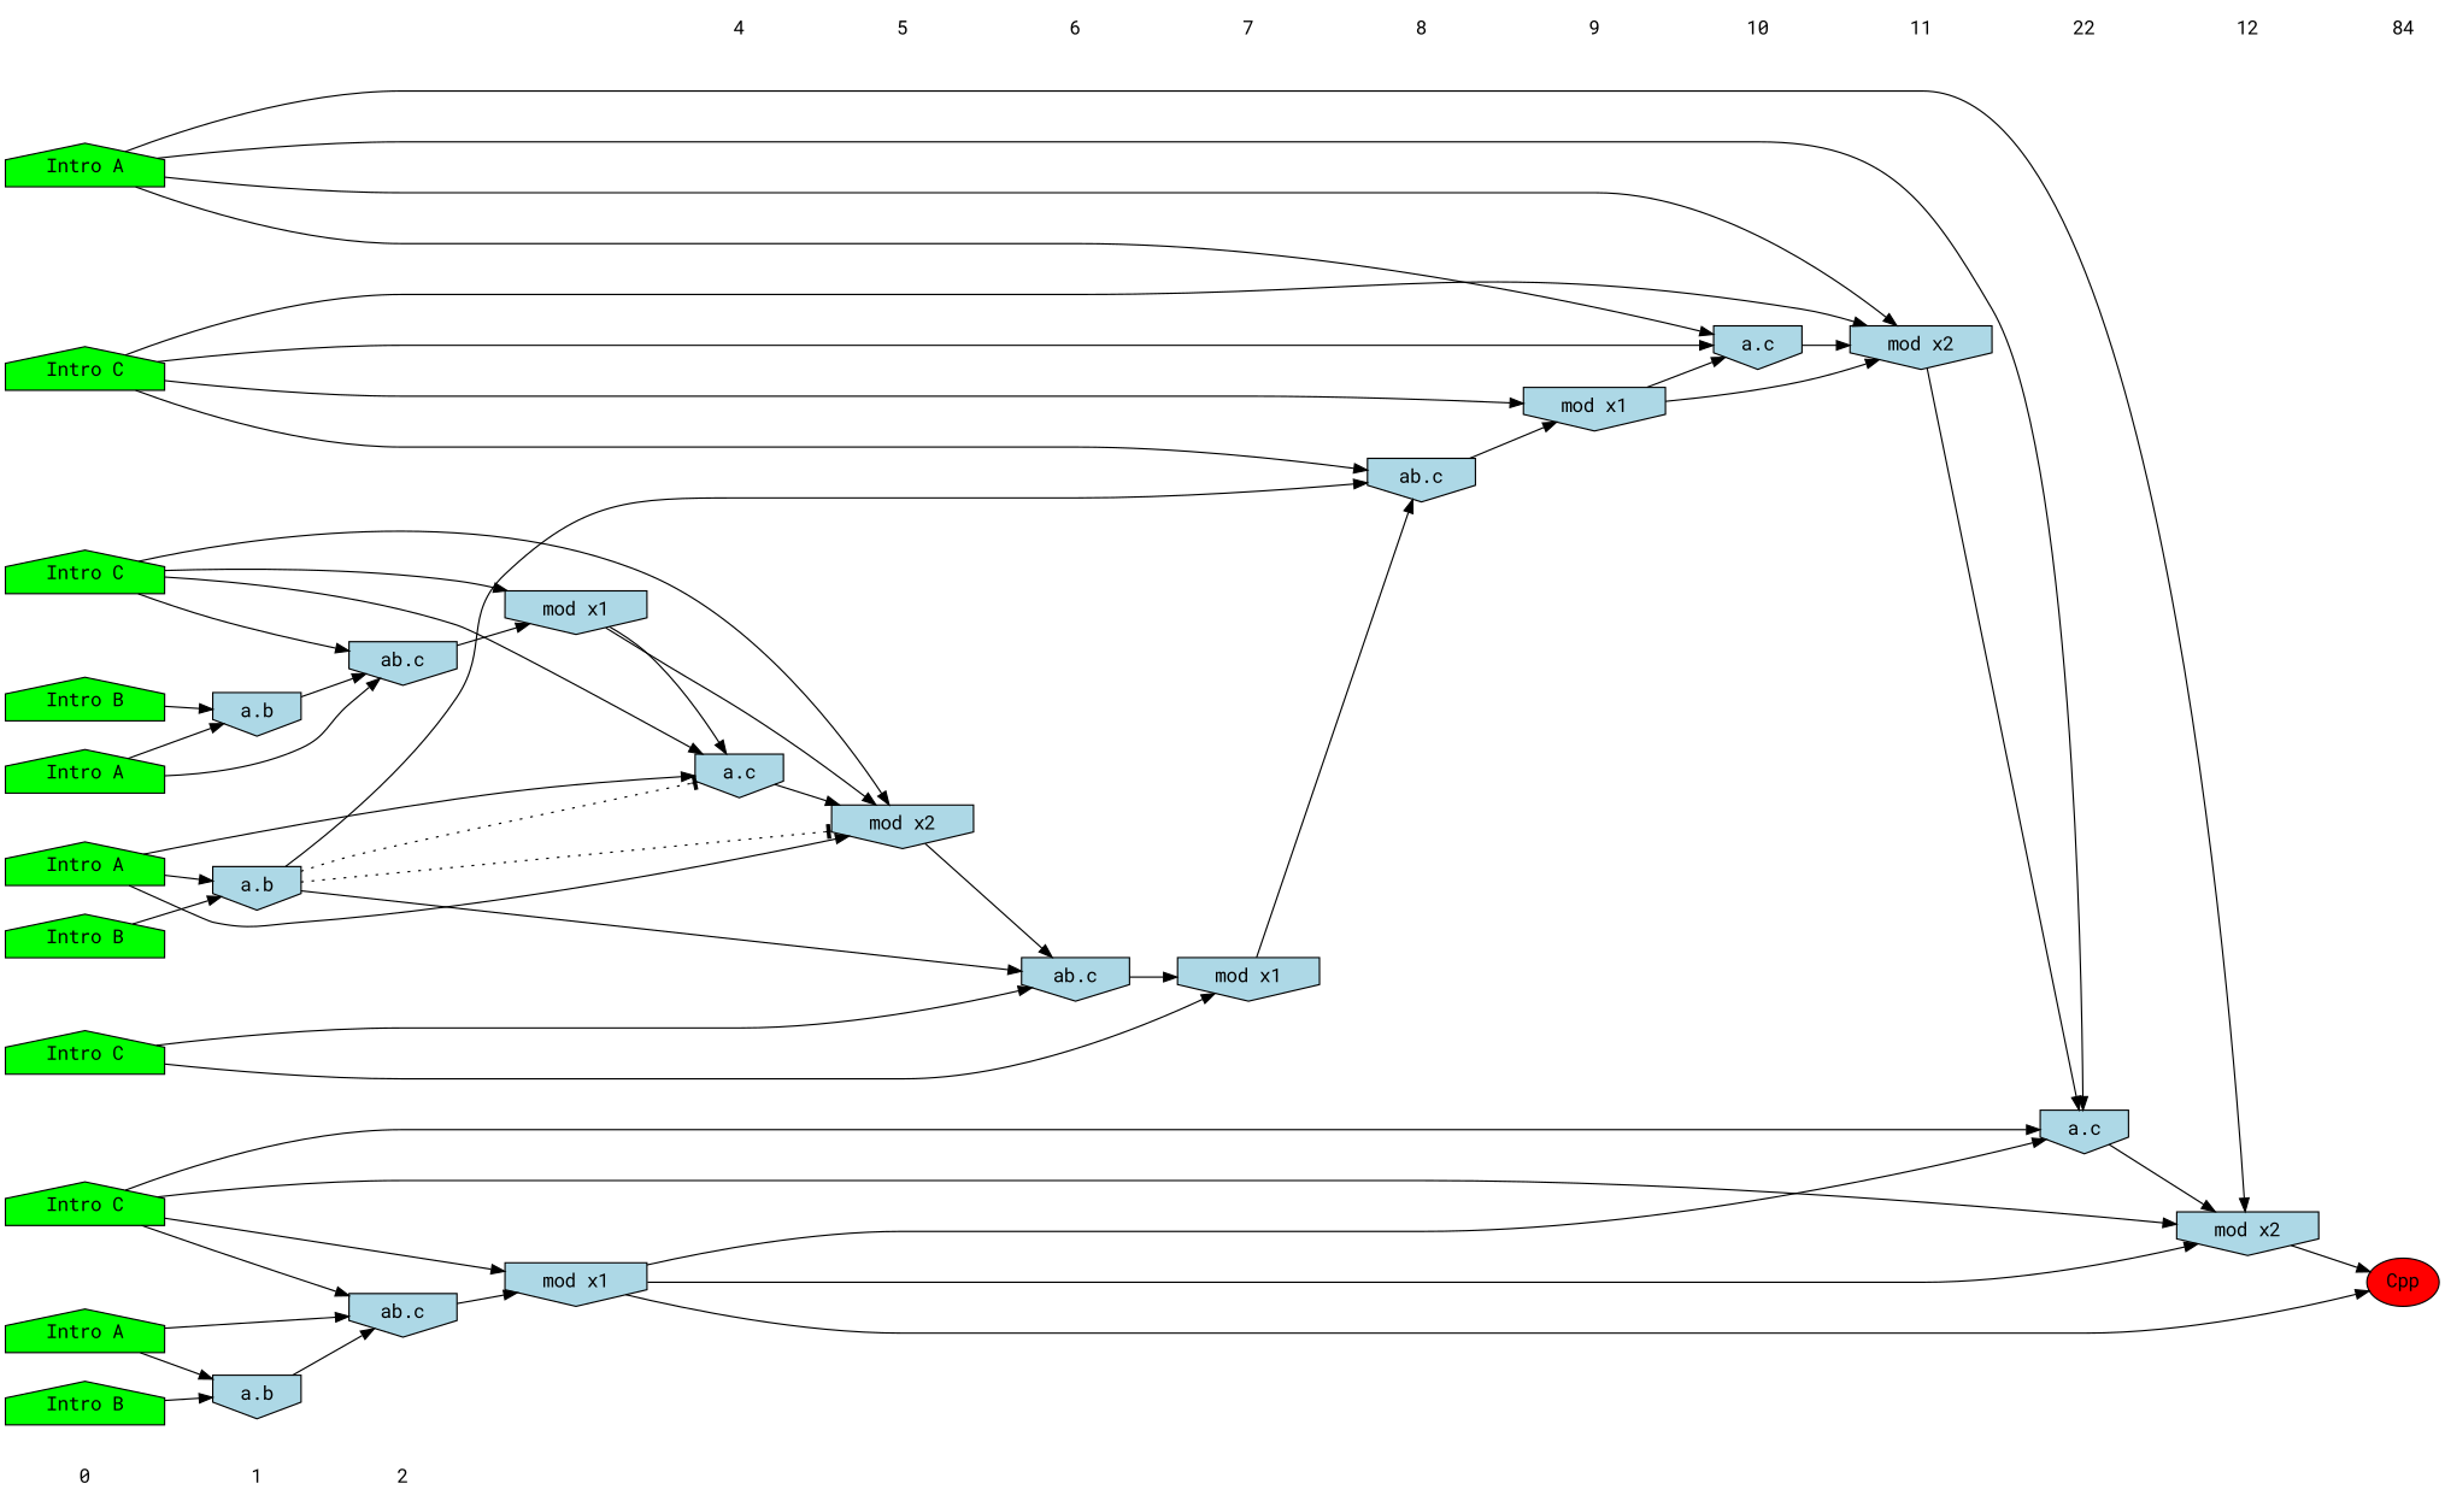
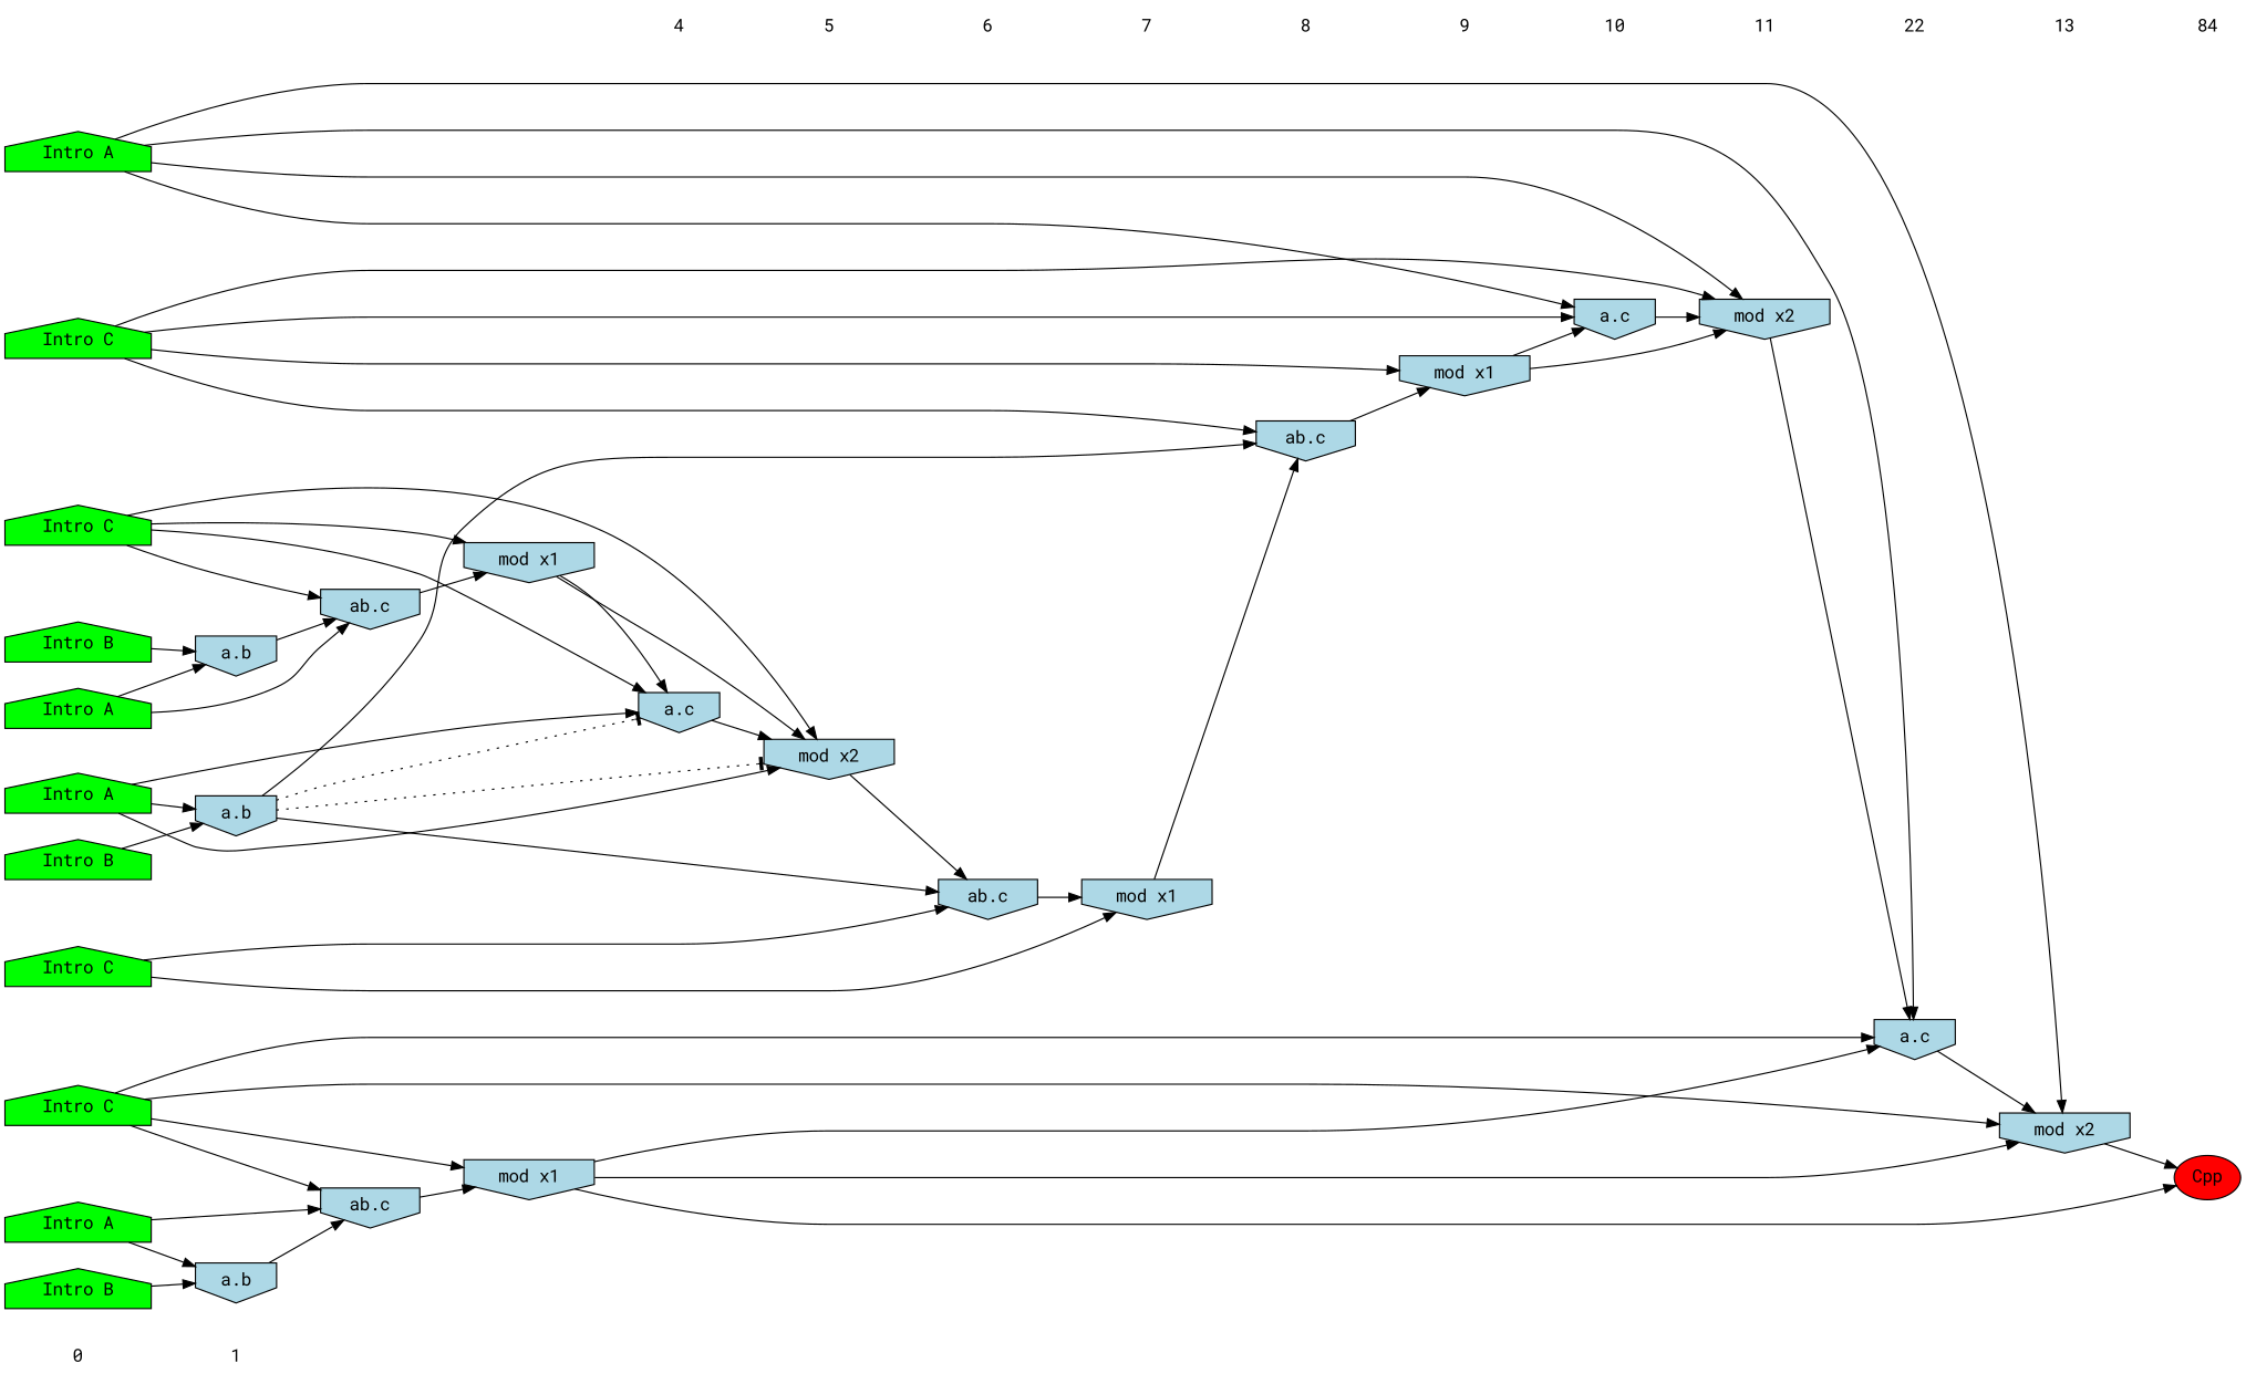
  digraph {
    fontname="Roboto Mono"
    rankdir=LR
    ranksep=.5
    node [fontname="Roboto Mono" shape=invhouse fillcolor=lightblue style=filled]
    edge [fontname="Roboto Mono"]
    0 [shape=plaintext fillcolor="" style=""]
    n2 [fillcolor=green label="Intro A" shape=house]
    n3 [fillcolor=green label="Intro A" shape=house]
    n4 [fillcolor=green label="Intro B" shape=house]
    n5 [fillcolor=green label="Intro B" shape=house]
    n6 [fillcolor=green label="Intro A" shape=house]
    n7 [fillcolor=green label="Intro B" shape=house]
    n8 [fillcolor=green label="Intro A" shape=house]
    n9 [fillcolor=green label="Intro C" shape=house]
    n10 [fillcolor=green label="Intro C" shape=house]
    n11 [fillcolor=green label="Intro C" shape=house]
    n12 [fillcolor=green label="Intro C" shape=house]
    1 [shape=plaintext fillcolor="" style=""]
    n14 [label="a.b"]
    n15 [label="a.b"]
    n16 [label="a.b"]
-   2 [shape=plaintext fillcolor="" style=""]
    n18 [label="ab.c"]
    n19 [label="ab.c"]
    n20 [label="mod x1"]
    n21 [label="mod x1"]
    4 [shape=plaintext fillcolor="" style=""]
    n23 [label="a.c"]
    5 [shape=plaintext fillcolor="" style=""]
    n25 [label="mod x2"]
    6 [shape=plaintext fillcolor="" style=""]
    n27 [label="ab.c"]
    7 [shape=plaintext fillcolor="" style=""]
    n29 [label="mod x1"]
    8 [shape=plaintext fillcolor="" style=""]
    n31 [label="ab.c"]
    9 [shape=plaintext fillcolor="" style=""]
    n33 [label="mod x1"]
    10 [shape=plaintext fillcolor="" style=""]
    n35 [label="a.c"]
    11 [shape=plaintext fillcolor="" style=""]
    n37 [label="mod x2"]
    n38 [label=22 shape=plaintext fillcolor="" style=""]
    n39 [label="a.c"]
-   13 [shape=plaintext label=12 fillcolor="" style=""]
+   13 [shape=plaintext fillcolor="" style=""]
    n41 [label="mod x2"]
    n42 [label=84 shape=plaintext fillcolor="" style=""]
    n43 [fillcolor=red label=Cpp shape=""]
    subgraph sub_1 {
      rank=same
      0
      n2
      n3
      n4
      n5
      n6
      n7
      n8
      n9
      n10
      n11
      n12
    }
    subgraph sub_2 {
      rank=same
      1
      n14
      n15
      n16
    }
    subgraph sub_3 {
      rank=same
-     2
      n18
      n19
    }
    subgraph sub_4 {
      rank=same
      n20
      n21
    }
    subgraph sub_5 {
      rank=same
      4
      n23
    }
    subgraph sub_6 {
      rank=same
      5
      n25
    }
    subgraph sub_7 {
      rank=same
      6
      n27
    }
    subgraph sub_8 {
      rank=same
      7
      n29
    }
    subgraph sub_9 {
      rank=same
      8
      n31
    }
    subgraph sub_10 {
      rank=same
      9
      n33
    }
    subgraph sub_11 {
      rank=same
      10
      n35
    }
    subgraph sub_12 {
      rank=same
      11
      n37
    }
    subgraph sub_13 {
      rank=same
      n38
      n39
    }
    subgraph sub_14 {
      rank=same
      13
      n41
    }
    subgraph sub_15 {
      rank=same
      n42
      n43
    }
    0 -> 1 [style=invis]
    n2 -> n14
    n2 -> n18
    n3 -> n16
    n3 -> n19
    n4 -> n14
    n5 -> n15
    n6 -> n35
    n6 -> n37
    n6 -> n39
    n6 -> n41
    n7 -> n16
    n8 -> n15
    n8 -> n23
    n8 -> n25
    n9 -> n27
    n9 -> n29
    n10 -> n19
    n10 -> n21
    n10 -> n39
    n10 -> n41
    n11 -> n31
    n11 -> n33
    n11 -> n35
    n11 -> n37
    n12 -> n18
    n12 -> n20
    n12 -> n23
    n12 -> n25
-   1 -> 2 [style=invis]
    n14 -> n18
    n15 -> n23 [arrowhead=tee style=dotted]
    n15 -> n25 [arrowhead=tee style=dotted]
    n15 -> n27
    n15 -> n31
    n16 -> n19
    n18 -> n20
    n19 -> n21
    n20 -> n23
    n20 -> n25
    n21 -> n39
    n21 -> n41
    n21 -> n43
    4 -> 5 [style=invis]
    n23 -> n25
    5 -> 6 [style=invis]
    n25 -> n27
    6 -> 7 [style=invis]
    n27 -> n29
    7 -> 8 [style=invis]
    n29 -> n31
    8 -> 9 [style=invis]
    n31 -> n33
    9 -> 10 [style=invis]
    n33 -> n35
    n33 -> n37
    10 -> 11 [style=invis]
    n35 -> n37
    11 -> n38 [style=invis]
    n37 -> n39
    n38 -> 13 [style=invis]
    n39 -> n41
    13 -> n42 [style=invis]
    n41 -> n43
  }
